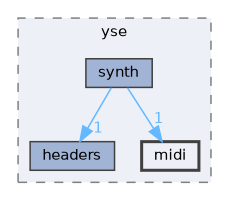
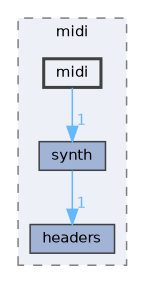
  digraph {
    compound=true
    node [color=grey25 fillcolor="#a2b4d6" fontname=Helvetica fontsize=10 shape=box style=filled]
    edge [color=steelblue1 fontcolor=steelblue1 fontname=Helvetica fontsize=10 headlabel=1 labeldistance=1.5 labelfontname=Helvetica labelfontsize=10]
    n1 [height=0.2 label=headers width=0.4]
    n2 [height=0.2 label=synth width=0.4]
    n3 [fillcolor="#edf0f7" height=0.2 label=midi style="filled,bold" width=0.4]
    subgraph cluster_1 {
      bgcolor="#edf0f7"
      fontname=Helvetica
      fontsize=10
-     label=yse
+     label=midi
      pencolor=grey50
      style="filled,dashed"
      n1
      n2
      n3
    }
    n2 -> n1
-   n2 -> n3
+   n3 -> n2
  }
